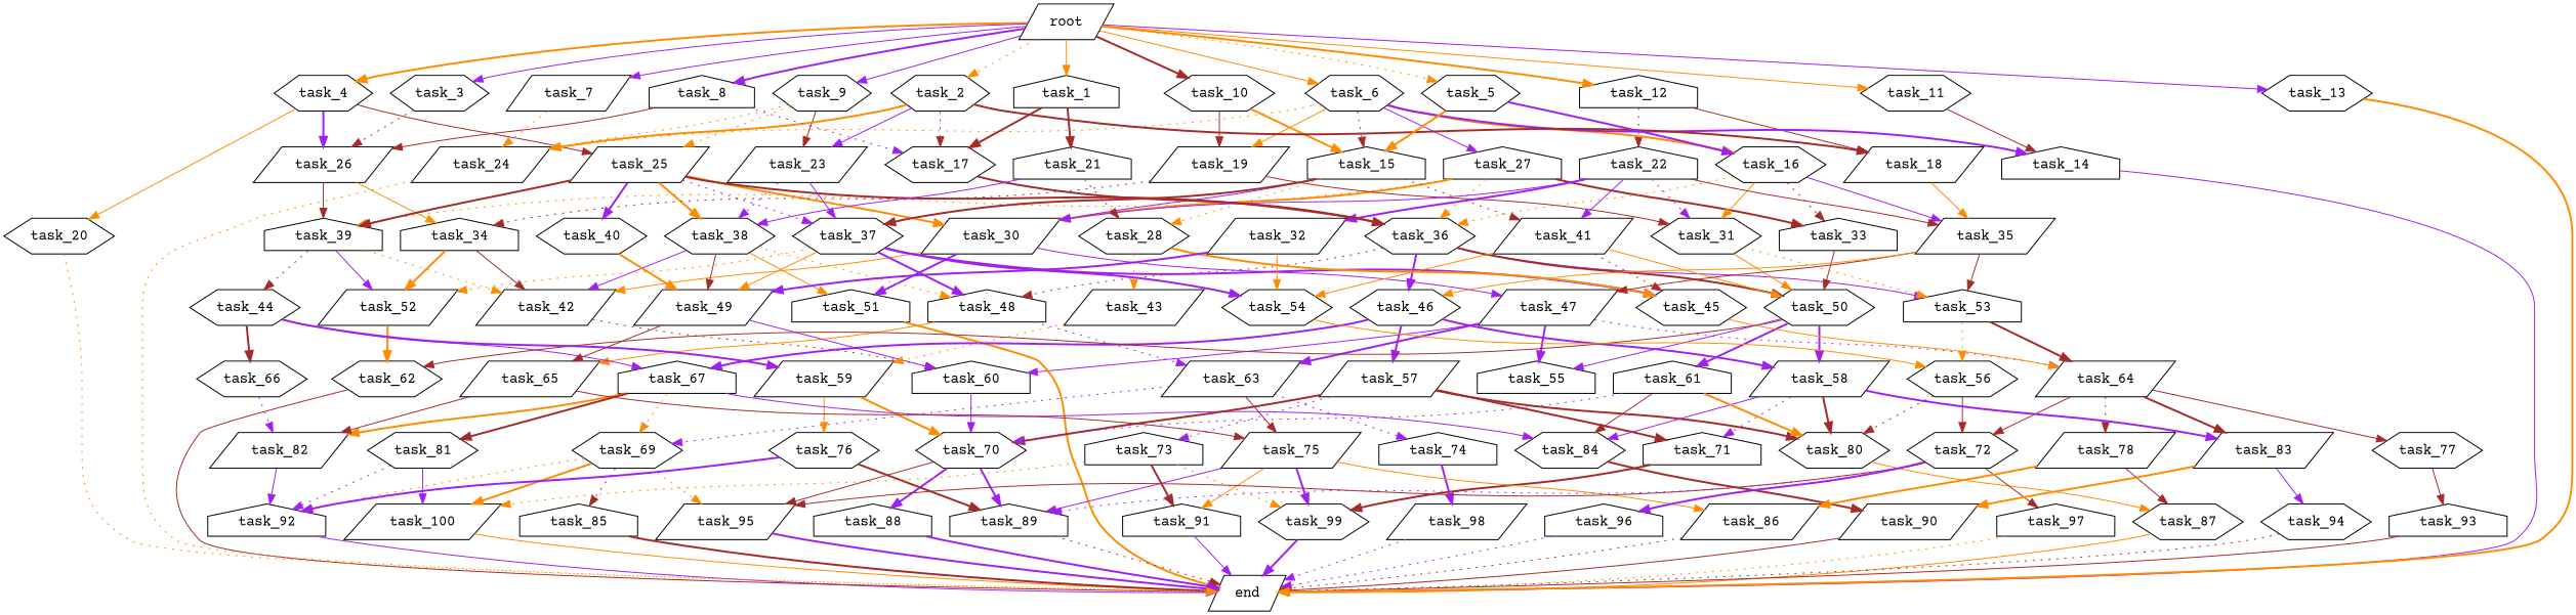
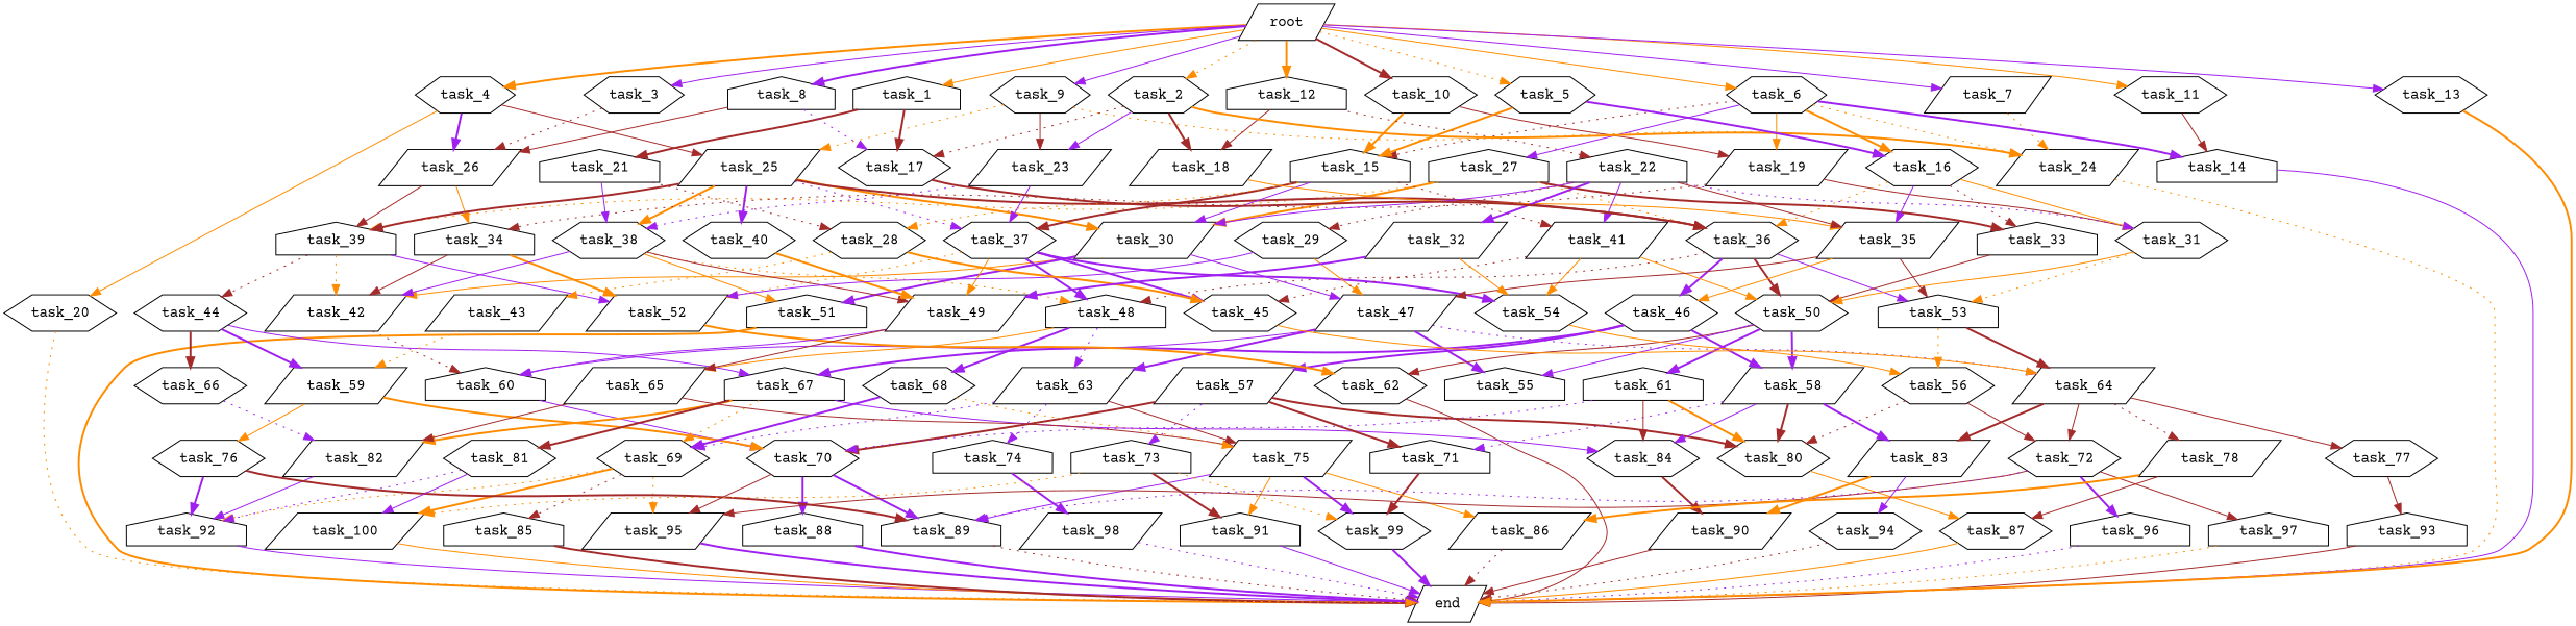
  digraph {
    fontname="Courier Prime"
    node [fontname="Courier Prime" shape=hexagon]
    edge [color=purple fontname="Courier Prime" style=solid]
    task_82 [shape=parallelogram]
    task_66
    task_92 [shape=house]
    task_71 [shape=house]
    task_99
    end [shape=parallelogram]
    task_91 [shape=house]
    task_27 [shape=house]
    task_30 [shape=parallelogram]
    task_36
    task_33 [shape=house]
    task_39 [shape=house]
    task_42 [shape=parallelogram]
    task_47 [shape=parallelogram]
    task_51 [shape=house]
    task_48 [shape=house]
    task_46
    task_53 [shape=house]
    task_50
    task_52 [shape=parallelogram]
    task_44
    task_34 [shape=house]
    task_60 [shape=house]
    task_62
    task_69
    task_100 [shape=parallelogram]
    task_95 [shape=parallelogram]
    task_85 [shape=house]
    task_63 [shape=parallelogram]
    task_74 [shape=house]
    task_75 [shape=parallelogram]
    task_98 [shape=parallelogram]
    task_86 [shape=parallelogram]
    task_89 [shape=house]
    task_87
    task_26 [shape=parallelogram]
    task_25 [shape=parallelogram]
    task_38
    task_40
    task_37
    task_49 [shape=parallelogram]
    task_45
    task_54
    task_59 [shape=parallelogram]
    task_67 [shape=house]
    task_70
    task_76
    task_84
    task_81
    task_19 [shape=parallelogram]
    task_31
    task_57 [shape=parallelogram]
    task_73 [shape=house]
    task_80
    task_88 [shape=house]
    task_64 [shape=parallelogram]
    task_55 [shape=house]
    task_72
    task_77
    task_78 [shape=parallelogram]
    task_83 [shape=parallelogram]
+   task_29
    task_20
    task_56
    task_96 [shape=house]
    task_97 [shape=house]
    task_15 [shape=house]
    task_28
    task_41 [shape=parallelogram]
    task_43 [shape=parallelogram]
    task_93 [shape=house]
    task_16
    task_35 [shape=parallelogram]
    task_65 [shape=parallelogram]
    task_10
    task_23 [shape=parallelogram]
+   task_68
    task_32 [shape=parallelogram]
    task_4
    task_9
    task_24 [shape=parallelogram]
    task_90 [shape=parallelogram]
    task_14 [shape=house]
    task_94
    task_12 [shape=house]
    task_18 [shape=parallelogram]
    task_22 [shape=house]
    task_58 [shape=parallelogram]
    task_61 [shape=house]
    task_11
    task_6
    task_17
    root [shape=parallelogram]
    task_1 [shape=house]
    task_13
    task_2
    task_5
    task_7 [shape=parallelogram]
    task_3
    task_8 [shape=house]
    task_21 [shape=house]
    task_82 -> task_92
    task_66 -> task_82 [style=dotted]
    task_92 -> end
    task_71 -> task_99 [color=brown style=bold]
    task_99 -> end [style=bold]
    task_91 -> end
    task_27 -> task_30 [color=darkorange style=bold]
    task_27 -> task_36 [color=darkorange style=dotted]
    task_27 -> task_33 [color=brown style=bold]
    task_27 -> task_39 [color=darkorange style=dotted]
    task_30 -> task_42 [color=darkorange]
    task_30 -> task_47
    task_30 -> task_51 [style=bold]
    task_36 -> task_48 [color=brown style=dotted]
    task_36 -> task_46 [style=bold]
    task_36 -> task_53
    task_36 -> task_50 [color=brown style=bold]
    task_33 -> task_50 [color=brown]
    task_39 -> task_42 [color=darkorange style=dotted]
    task_39 -> task_52
    task_39 -> task_44 [color=brown style=dotted]
    task_42 -> task_60 [color=brown style=dotted]
    task_47 -> task_60
    task_47 -> task_63 [style=bold]
    task_47 -> task_64 [style=dotted]
    task_47 -> task_55 [style=bold]
    task_51 -> end [color=darkorange style=bold]
    task_48 -> task_63 [style=dotted]
    task_48 -> task_65 [color=darkorange]
+   task_48 -> task_68 [style=bold]
    task_46 -> task_67 [style=bold]
    task_46 -> task_57 [style=bold]
    task_46 -> task_58 [style=bold]
    task_53 -> task_64 [color=brown style=bold]
    task_53 -> task_56 [color=darkorange style=dotted]
    task_50 -> task_62 [color=brown]
    task_50 -> task_55
    task_50 -> task_58 [style=bold]
    task_50 -> task_61 [style=bold]
    task_52 -> task_62 [color=darkorange style=bold]
    task_44 -> task_66 [color=brown style=bold]
    task_44 -> task_59 [style=bold]
    task_44 -> task_67
    task_34 -> task_42 [color=brown]
    task_34 -> task_52 [color=darkorange style=bold]
    task_60 -> task_70
    task_62 -> end [color=brown]
    task_69 -> task_92 [color=darkorange style=dotted]
    task_69 -> task_100 [color=darkorange style=bold]
    task_69 -> task_95 [color=darkorange style=dotted]
    task_69 -> task_85 [color=brown style=dotted]
    task_100 -> end [color=darkorange]
    task_95 -> end [style=bold]
    task_85 -> end [color=brown style=bold]
    task_63 -> task_69 [style=dotted]
    task_63 -> task_74 [style=dotted]
    task_63 -> task_75 [color=brown]
    task_74 -> task_98 [style=bold]
    task_75 -> task_99 [style=bold]
    task_75 -> task_91 [color=darkorange]
    task_75 -> task_86 [color=darkorange]
    task_75 -> task_89
    task_98 -> end [style=dotted]
    task_86 -> end [color=brown style=dotted]
    task_89 -> end [color=brown style=dotted]
    task_87 -> end [color=darkorange]
    task_26 -> task_39 [color=brown]
    task_26 -> task_34 [color=darkorange]
    task_25 -> task_30 [color=darkorange style=bold]
    task_25 -> task_36 [color=brown style=bold]
    task_25 -> task_39 [color=brown style=bold]
    task_25 -> task_38 [color=darkorange style=bold]
    task_25 -> task_40 [style=bold]
    task_25 -> task_37 [style=dotted]
    task_38 -> task_42
    task_38 -> task_51 [color=darkorange]
    task_38 -> task_48 [color=darkorange style=dotted]
    task_38 -> task_49 [color=brown]
    task_40 -> task_49 [color=darkorange style=bold]
    task_37 -> task_48 [style=bold]
    task_37 -> task_52 [color=darkorange style=dotted]
    task_37 -> task_49 [color=darkorange]
    task_37 -> task_45 [style=bold]
    task_37 -> task_54 [style=bold]
    task_49 -> task_60
    task_49 -> task_65 [color=brown]
    task_45 -> task_64 [color=darkorange]
    task_54 -> task_56 [color=darkorange]
    task_59 -> task_70 [color=darkorange style=bold]
    task_59 -> task_76 [color=darkorange]
    task_67 -> task_82 [color=darkorange style=bold]
    task_67 -> task_69 [color=darkorange style=dotted]
    task_67 -> task_84
    task_67 -> task_81 [color=brown style=bold]
    task_70 -> task_95 [color=brown]
    task_70 -> task_89 [style=bold]
    task_70 -> task_88 [style=bold]
    task_76 -> task_92 [style=bold]
    task_76 -> task_89 [color=brown style=bold]
    task_84 -> task_90 [color=brown style=bold]
    task_81 -> task_92 [style=dotted]
    task_81 -> task_100
    task_19 -> task_34 [color=brown style=dotted]
    task_19 -> task_31 [color=brown]
    task_31 -> task_53 [color=darkorange style=dotted]
    task_31 -> task_50 [color=darkorange]
    task_57 -> task_71 [color=brown style=bold]
    task_57 -> task_70 [color=brown style=bold]
    task_57 -> task_73 [style=dotted]
    task_57 -> task_80 [color=brown style=bold]
    task_73 -> task_99 [color=darkorange style=dotted]
    task_73 -> task_91 [color=brown style=bold]
    task_73 -> task_100 [color=darkorange style=dotted]
    task_80 -> task_87 [color=darkorange]
    task_88 -> end [style=bold]
    task_64 -> task_72 [color=brown]
    task_64 -> task_77 [color=brown]
    task_64 -> task_78 [color=brown style=dotted]
    task_64 -> task_83 [color=brown style=bold]
    task_72 -> task_95 [color=brown]
    task_72 -> task_89 [style=dotted]
    task_72 -> task_96 [style=bold]
    task_72 -> task_97 [color=brown]
    task_77 -> task_93 [color=brown]
    task_78 -> task_86 [color=darkorange style=bold]
    task_78 -> task_87 [color=brown]
    task_83 -> task_90 [color=darkorange style=bold]
    task_83 -> task_94
+   task_29 -> task_47 [color=darkorange]
+   task_29 -> task_52
    task_20 -> end [color=darkorange style=dotted]
    task_56 -> task_80 [color=brown style=dotted]
    task_56 -> task_72 [color=brown]
    task_96 -> end [style=dotted]
    task_97 -> end [color=darkorange style=dotted]
    task_15 -> task_30
    task_15 -> task_37 [color=brown style=bold]
    task_15 -> task_28 [color=darkorange style=dotted]
    task_15 -> task_41 [color=brown style=dotted]
    task_28 -> task_45 [color=darkorange style=bold]
    task_28 -> task_43 [color=darkorange style=dotted]
    task_41 -> task_50 [color=darkorange]
    task_41 -> task_45 [color=brown style=dotted]
    task_41 -> task_54 [color=darkorange]
    task_43 -> task_59 [color=darkorange style=dotted]
    task_93 -> end [color=brown]
    task_16 -> task_36 [color=darkorange style=dotted]
    task_16 -> task_33 [color=brown style=dotted]
    task_16 -> task_31 [color=darkorange]
    task_16 -> task_35
    task_35 -> task_47 [color=brown]
    task_35 -> task_46 [color=darkorange]
    task_35 -> task_53 [color=brown]
    task_65 -> task_82 [color=brown]
    task_65 -> task_75 [color=brown]
    task_10 -> task_19 [color=brown]
    task_10 -> task_15 [color=darkorange style=bold]
    task_23 -> task_38 [style=dotted]
    task_23 -> task_37
+   task_68 -> task_69 [style=bold]
+   task_68 -> task_75 [color=darkorange style=dotted]
    task_32 -> task_49 [style=bold]
    task_32 -> task_54 [color=darkorange]
    task_4 -> task_26 [style=bold]
    task_4 -> task_25 [color=brown]
    task_4 -> task_20 [color=darkorange]
    task_9 -> task_25 [color=darkorange style=dotted]
    task_9 -> task_23 [color=brown]
    task_9 -> task_24 [color=darkorange style=dotted]
    task_24 -> end [color=darkorange style=dotted]
    task_90 -> end [color=brown]
    task_14 -> end
    task_94 -> end [color=brown style=dotted]
    task_12 -> task_18 [color=brown]
    task_12 -> task_22 [color=brown style=dotted]
    task_18 -> task_35 [color=darkorange]
    task_22 -> task_30
    task_22 -> task_31 [style=dotted]
+   task_22 -> task_29 [color=brown style=dotted]
    task_22 -> task_41
    task_22 -> task_35 [color=brown]
    task_22 -> task_32 [style=bold]
    task_58 -> task_71 [style=dotted]
    task_58 -> task_84
    task_58 -> task_80 [color=brown style=bold]
    task_58 -> task_83 [style=bold]
    task_61 -> task_70 [style=dotted]
    task_61 -> task_84 [color=brown]
    task_61 -> task_80 [color=darkorange style=bold]
    task_11 -> task_14 [color=brown]
    task_6 -> task_27
    task_6 -> task_19 [color=darkorange]
    task_6 -> task_15 [color=brown style=dotted]
    task_6 -> task_16 [color=darkorange style=bold]
    task_6 -> task_24 [color=darkorange style=dotted]
    task_6 -> task_14 [style=bold]
    task_17 -> task_36 [color=brown style=bold]
    root -> task_10 [color=brown style=bold]
    root -> task_4 [color=darkorange style=bold]
    root -> task_9
    root -> task_12 [color=darkorange style=bold]
    root -> task_11 [color=darkorange]
    root -> task_6 [color=darkorange]
    root -> task_1 [color=darkorange]
    root -> task_13
    root -> task_2 [color=darkorange style=dotted]
    root -> task_5 [color=darkorange style=dotted]
    root -> task_7
    root -> task_3
    root -> task_8 [style=bold]
    task_1 -> task_17 [color=brown style=bold]
    task_1 -> task_21 [color=brown style=bold]
    task_13 -> end [color=darkorange style=bold]
    task_2 -> task_23
    task_2 -> task_24 [color=darkorange style=bold]
    task_2 -> task_18 [color=brown style=bold]
    task_2 -> task_17 [color=brown style=dotted]
    task_5 -> task_15 [color=darkorange style=bold]
    task_5 -> task_16 [style=bold]
    task_7 -> task_24 [color=darkorange style=dotted]
    task_3 -> task_26 [color=brown style=dotted]
    task_8 -> task_26 [color=brown]
    task_8 -> task_17 [style=dotted]
    task_21 -> task_38
    task_21 -> task_28 [color=brown style=dotted]
  }
